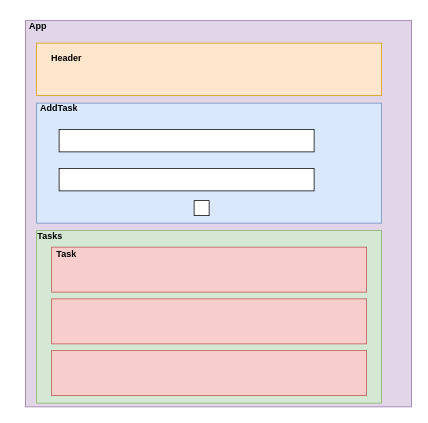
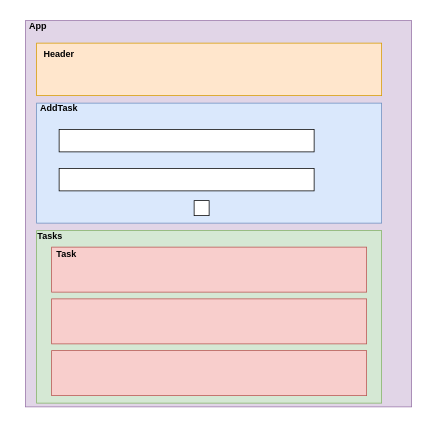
  <mxCell id="0" />
  <mxCell id="1" parent="0" />
  <mxCell id="2" value="" style="whiteSpace=wrap;html=1;aspect=fixed;fillColor=#e1d5e7;strokeColor=#9673a6;" vertex="1" parent="1"><mxGeometry x="33" y="27" width="515" height="515" as="geometry" /></mxCell>
  <mxCell id="3" value="" style="rounded=0;whiteSpace=wrap;html=1;fillColor=#ffe6cc;strokeColor=#d79b00;" vertex="1" parent="1"><mxGeometry x="48" y="57" width="460" height="70" as="geometry" /></mxCell>
  <mxCell id="4" value="" style="rounded=0;whiteSpace=wrap;html=1;fillColor=#dae8fc;strokeColor=#6c8ebf;" vertex="1" parent="1"><mxGeometry x="48" y="137" width="460" height="160" as="geometry" /></mxCell>
  <mxCell id="5" value="" style="rounded=0;whiteSpace=wrap;html=1;fillColor=#d5e8d4;strokeColor=#82b366;" vertex="1" parent="1"><mxGeometry x="48" y="307" width="460" height="230" as="geometry" /></mxCell>
  <mxCell id="6" value="" style="rounded=0;whiteSpace=wrap;html=1;fillColor=#f8cecc;strokeColor=#b85450;" vertex="1" parent="1"><mxGeometry x="68" y="329" width="420" height="60" as="geometry" /></mxCell>
  <mxCell id="7" value="" style="rounded=0;whiteSpace=wrap;html=1;fillColor=#f8cecc;strokeColor=#b85450;" vertex="1" parent="1"><mxGeometry x="68" y="398" width="420" height="60" as="geometry" /></mxCell>
  <mxCell id="8" value="" style="rounded=0;whiteSpace=wrap;html=1;fillColor=#f8cecc;strokeColor=#b85450;" vertex="1" parent="1"><mxGeometry x="68" y="467" width="420" height="60" as="geometry" /></mxCell>
- <mxCell id="9" value="Header" style="text;html=1;strokeColor=none;fillColor=none;align=center;verticalAlign=middle;whiteSpace=wrap;rounded=0;fontStyle=1" vertex="1" parent="1"><mxGeometry x="58" y="62" width="60" height="30" as="geometry" /></mxCell>
+ <mxCell id="9" value="Header" style="text;html=1;strokeColor=none;fillColor=none;align=center;verticalAlign=middle;whiteSpace=wrap;rounded=0;fontStyle=1" vertex="1" parent="1"><mxGeometry x="48" y="57" width="60" height="30" as="geometry" /></mxCell>
  <mxCell id="10" value="" style="rounded=0;whiteSpace=wrap;html=1;" vertex="1" parent="1"><mxGeometry x="78" y="172" width="340" height="30" as="geometry" /></mxCell>
  <mxCell id="11" style="edgeStyle=orthogonalEdgeStyle;rounded=0;orthogonalLoop=1;jettySize=auto;html=1;exitX=0.5;exitY=1;exitDx=0;exitDy=0;" edge="1" parent="1" source="10" target="10"><mxGeometry relative="1" as="geometry" /></mxCell>
  <mxCell id="12" value="" style="rounded=0;whiteSpace=wrap;html=1;" vertex="1" parent="1"><mxGeometry x="78" y="224" width="340" height="30" as="geometry" /></mxCell>
  <mxCell id="13" value="" style="rounded=0;whiteSpace=wrap;html=1;" vertex="1" parent="1"><mxGeometry x="258" y="267" width="20" height="20" as="geometry" /></mxCell>
  <mxCell id="14" value="AddTask" style="text;html=1;strokeColor=none;fillColor=none;align=center;verticalAlign=middle;whiteSpace=wrap;rounded=0;fontStyle=1" vertex="1" parent="1"><mxGeometry x="48" y="129" width="60" height="30" as="geometry" /></mxCell>
  <mxCell id="15" value="Tasks" style="text;html=1;strokeColor=none;fillColor=none;align=center;verticalAlign=middle;whiteSpace=wrap;rounded=0;fontStyle=1" vertex="1" parent="1"><mxGeometry x="36" y="300" width="60" height="30" as="geometry" /></mxCell>
  <mxCell id="16" value="Task" style="text;html=1;strokeColor=none;fillColor=none;align=center;verticalAlign=middle;whiteSpace=wrap;rounded=0;fontStyle=1" vertex="1" parent="1"><mxGeometry x="68" y="329" width="40" height="20" as="geometry" /></mxCell>
  <mxCell id="17" value="App" style="text;html=1;strokeColor=none;fillColor=none;align=center;verticalAlign=middle;whiteSpace=wrap;rounded=0;fontStyle=1" vertex="1" parent="1"><mxGeometry x="20" y="20" width="60" height="30" as="geometry" /></mxCell>
